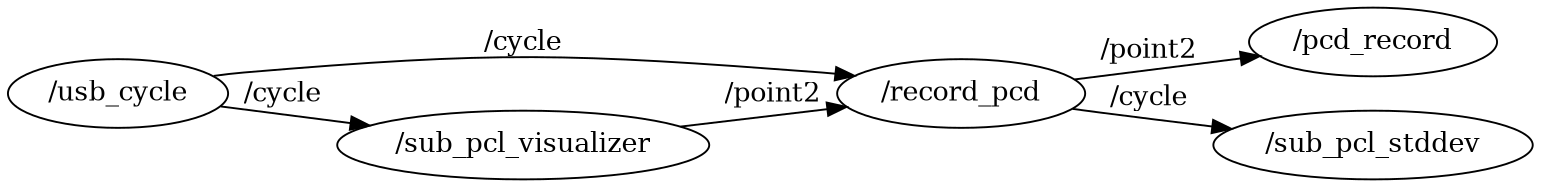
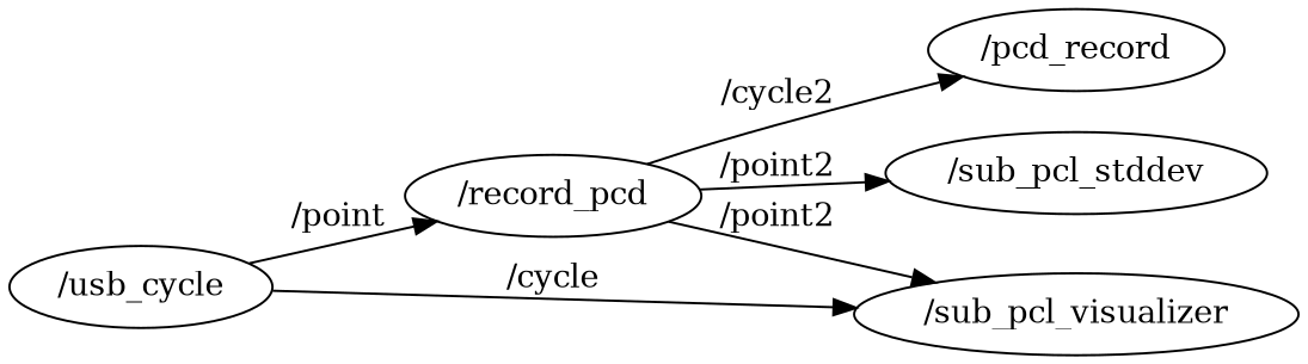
  digraph {
    compound=True
    rank=same
    rankdir=LR
    ranksep=0.2
    node [shape=ellipse]
    edge [penwidth=1]
    n1 [height=0.5 label="/pcd_record" width=1.4624]
    n2 [height=0.5 label="/sub_pcl_stddev" width=1.8776]
    n3 [height=0.5 label="/record_pcd" width=1.1555]
    n4 [height=0.5 label="/sub_pcl_visualizer" width=2.2026]
    n5 [height=0.5 label="/usb_cycle" width=1.336]
-   n3 -> n1 [label="/point2"]
-   n3 -> n2 [label="/cycle"]
-   n4 -> n3 [label="/point2"]
-   n5 -> n3 [label="/cycle"]
+   n3 -> n1 [label="/cycle2"]
+   n3 -> n2 [label="/point2"]
+   n3 -> n4 [label="/point2"]
+   n5 -> n3 [label="/point"]
    n5 -> n4 [label="/cycle"]
  }
